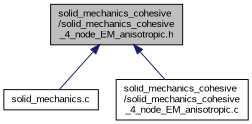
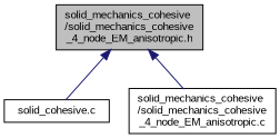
  digraph {
    fontname="Liberation Sans"
    node [color=black fillcolor=white fontname="Liberation Sans" fontsize=10 shape=record style=filled]
    edge [color=midnightblue dir=back fontname="Liberation Sans" fontsize=10 labelfontname=Helvetica labelfontsize=10 style=solid]
    n1 [fillcolor=grey75 fontcolor=black height=0.2 label="solid_mechanics_cohesive\l/solid_mechanics_cohesive\l_4_node_EM_anisotropic.h" width=0.4]
-   n2 [height=0.2 label="solid_mechanics.c" width=0.4]
+   n2 [height=0.2 label="solid_cohesive.c" width=0.4]
    n3 [height=0.2 label="solid_mechanics_cohesive\l/solid_mechanics_cohesive\l_4_node_EM_anisotropic.c" width=0.4]
    n1 -> n2
    n1 -> n3
  }
